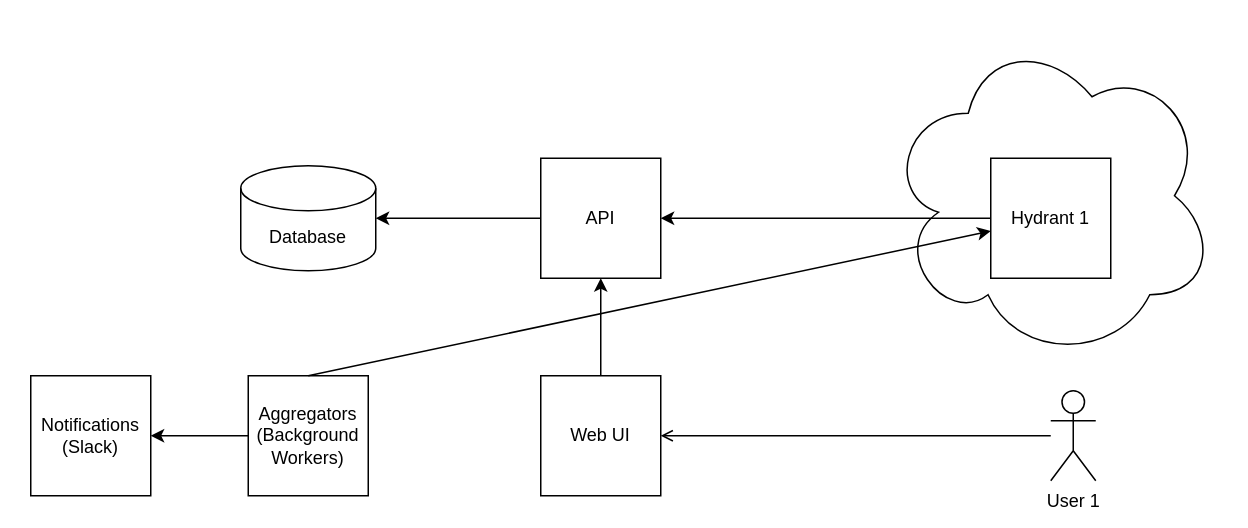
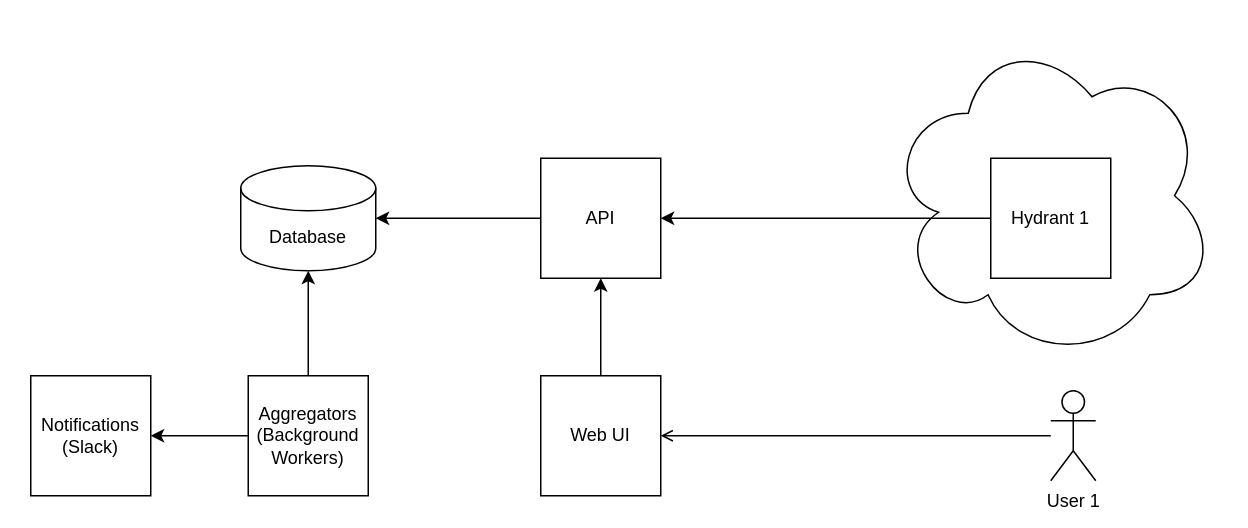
  <mxCell id="0" />
  <mxCell id="1" parent="0" />
  <mxCell id="2" value="Database" style="shape=cylinder3;whiteSpace=wrap;html=1;boundedLbl=1;backgroundOutline=1;size=15;" parent="1" vertex="1"><mxGeometry x="160" y="110" width="90" height="70" as="geometry" /></mxCell>
  <mxCell id="3" value="API" style="whiteSpace=wrap;html=1;aspect=fixed;" parent="1" vertex="1"><mxGeometry x="360" y="105" width="80" height="80" as="geometry" /></mxCell>
  <mxCell id="4" value="Web UI" style="whiteSpace=wrap;html=1;aspect=fixed;" parent="1" vertex="1"><mxGeometry x="360" y="250" width="80" height="80" as="geometry" /></mxCell>
  <mxCell id="5" value="&lt;div&gt;Aggregators&lt;/div&gt;&lt;div&gt;(Background Workers)&lt;br&gt;&lt;/div&gt;" style="whiteSpace=wrap;html=1;aspect=fixed;" parent="1" vertex="1"><mxGeometry x="165" y="250" width="80" height="80" as="geometry" /></mxCell>
  <mxCell id="6" value="" style="ellipse;shape=cloud;whiteSpace=wrap;html=1;" parent="1" vertex="1"><mxGeometry x="590" y="20" width="220" height="220" as="geometry" /></mxCell>
  <mxCell id="7" value="Hydrant 1" style="whiteSpace=wrap;html=1;aspect=fixed;" parent="1" vertex="1"><mxGeometry x="660" y="105" width="80" height="80" as="geometry" /></mxCell>
  <mxCell id="8" value="User 1" style="shape=umlActor;verticalLabelPosition=bottom;verticalAlign=top;html=1;outlineConnect=0;" parent="1" vertex="1"><mxGeometry x="700" y="260" width="30" height="60" as="geometry" /></mxCell>
  <mxCell id="9" value="&lt;div&gt;Notifications&lt;/div&gt;&lt;div&gt;(Slack)&lt;br&gt;&lt;/div&gt;" style="whiteSpace=wrap;html=1;aspect=fixed;" parent="1" vertex="1"><mxGeometry x="20" y="250" width="80" height="80" as="geometry" /></mxCell>
  <mxCell id="10" value="" style="endArrow=classic;html=1;rounded=0;exitX=0;exitY=0.5;exitDx=0;exitDy=0;entryX=1;entryY=0.5;entryDx=0;entryDy=0;" parent="1" source="7" target="3" edge="1"><mxGeometry width="50" height="50" relative="1" as="geometry"><mxPoint x="390" y="390" as="sourcePoint" /><mxPoint x="440" y="340" as="targetPoint" /></mxGeometry></mxCell>
  <mxCell id="11" value="" style="endArrow=classic;html=1;rounded=0;entryX=0.5;entryY=1;entryDx=0;entryDy=0;exitX=0.5;exitY=0;exitDx=0;exitDy=0;" parent="1" source="4" target="3" edge="1"><mxGeometry width="50" height="50" relative="1" as="geometry"><mxPoint x="390" y="390" as="sourcePoint" /><mxPoint x="440" y="340" as="targetPoint" /></mxGeometry></mxCell>
  <mxCell id="12" value="" style="endArrow=classic;html=1;rounded=0;exitX=0;exitY=0.5;exitDx=0;exitDy=0;entryX=1;entryY=0.5;entryDx=0;entryDy=0;" parent="1" source="5" target="9" edge="1"><mxGeometry width="50" height="50" relative="1" as="geometry"><mxPoint x="390" y="390" as="sourcePoint" /><mxPoint x="440" y="340" as="targetPoint" /></mxGeometry></mxCell>
  <mxCell id="13" value="" style="endArrow=open;html=1;rounded=0;entryX=1;entryY=0.5;entryDx=0;entryDy=0;" parent="1" source="8" target="4" edge="1"><mxGeometry width="50" height="50" relative="1" as="geometry"><mxPoint x="390" y="390" as="sourcePoint" /><mxPoint x="460" y="290" as="targetPoint" /></mxGeometry></mxCell>
- <mxCell id="14" value="" style="endArrow=classic;html=1;rounded=0;exitX=0.5;exitY=0;exitDx=0;exitDy=0;startArrow=none;startFill=0;" parent="1" source="5" target="7" edge="1"><mxGeometry width="50" height="50" relative="1" as="geometry"><mxPoint x="390" y="370" as="sourcePoint" /><mxPoint x="440" y="320" as="targetPoint" /></mxGeometry></mxCell>
+ <mxCell id="14" value="" style="endArrow=classic;html=1;rounded=0;exitX=0.5;exitY=0;exitDx=0;exitDy=0;entryX=0.5;entryY=1;entryDx=0;entryDy=0;entryPerimeter=0;startArrow=none;startFill=0;" parent="1" source="5" target="2" edge="1"><mxGeometry width="50" height="50" relative="1" as="geometry"><mxPoint x="390" y="370" as="sourcePoint" /><mxPoint x="440" y="320" as="targetPoint" /></mxGeometry></mxCell>
  <mxCell id="15" value="" style="endArrow=classic;html=1;rounded=0;entryX=1;entryY=0.5;entryDx=0;entryDy=0;entryPerimeter=0;exitX=0;exitY=0.5;exitDx=0;exitDy=0;" edge="1" parent="1" source="3" target="2"><mxGeometry width="50" height="50" relative="1" as="geometry"><mxPoint x="390" y="640" as="sourcePoint" /><mxPoint x="440" y="590" as="targetPoint" /></mxGeometry></mxCell>
